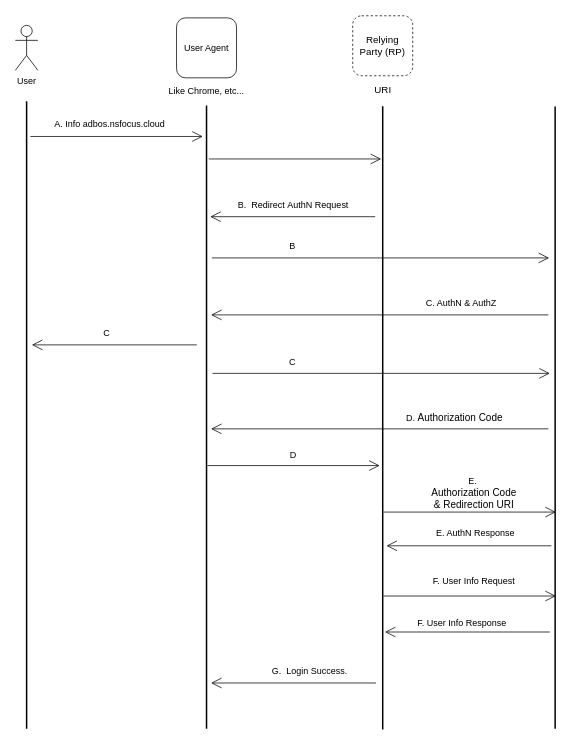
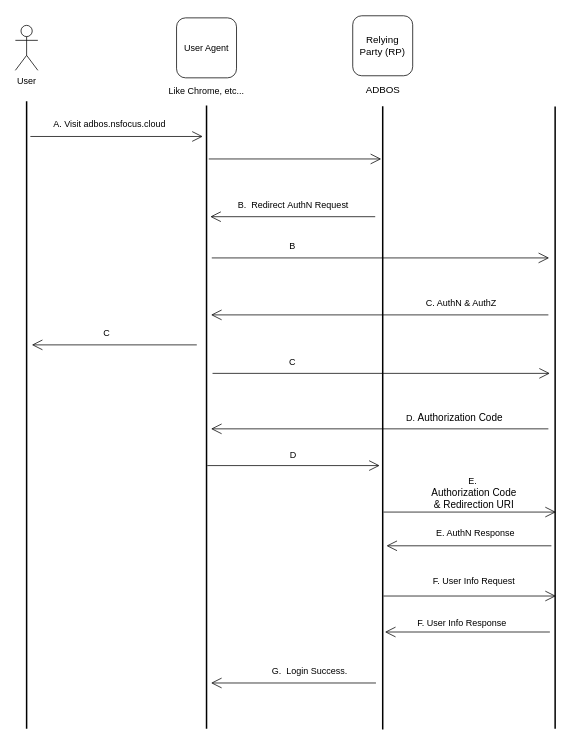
  <mxCell id="0" />
  <mxCell id="1" parent="0" />
  <mxCell id="2" value="" style="line;strokeWidth=2;direction=south;html=1;" vertex="1" parent="1"><mxGeometry x="30" y="134" width="10" height="837" as="geometry" /></mxCell>
  <mxCell id="3" value="User" style="shape=umlActor;verticalLabelPosition=bottom;verticalAlign=top;html=1;" vertex="1" parent="1"><mxGeometry x="20" y="32.78" width="30" height="60" as="geometry" /></mxCell>
  <mxCell id="4" value="" style="line;strokeWidth=2;direction=south;html=1;" vertex="1" parent="1"><mxGeometry x="735" y="141" width="10" height="830" as="geometry" /></mxCell>
  <mxCell id="5" value="" style="endArrow=open;endFill=1;endSize=12;html=1;rounded=0;" edge="1" parent="1"><mxGeometry width="160" relative="1" as="geometry"><mxPoint x="278" y="211" as="sourcePoint" /><mxPoint x="508" y="211" as="targetPoint" /></mxGeometry></mxCell>
  <mxCell id="6" value="" style="group" vertex="1" connectable="0" parent="1"><mxGeometry x="40" y="150" width="230" height="31" as="geometry" /></mxCell>
  <mxCell id="7" value="" style="endArrow=open;endFill=1;endSize=12;html=1;rounded=0;" edge="1" parent="6"><mxGeometry width="160" relative="1" as="geometry"><mxPoint y="31" as="sourcePoint" /><mxPoint x="230" y="31" as="targetPoint" /></mxGeometry></mxCell>
- <mxCell id="8" value="A. Info adbos.nsfocus.cloud" style="text;html=1;align=center;verticalAlign=middle;whiteSpace=wrap;rounded=0;" vertex="1" parent="6"><mxGeometry x="16" width="180" height="30" as="geometry" /></mxCell>
+ <mxCell id="8" value="A. Visit adbos.nsfocus.cloud" style="text;html=1;align=center;verticalAlign=middle;whiteSpace=wrap;rounded=0;" vertex="1" parent="6"><mxGeometry x="16" width="180" height="30" as="geometry" /></mxCell>
  <mxCell id="9" value="" style="endArrow=open;endFill=1;endSize=12;html=1;rounded=0;" edge="1" parent="1"><mxGeometry width="160" relative="1" as="geometry"><mxPoint x="500" y="288" as="sourcePoint" /><mxPoint x="280" y="288" as="targetPoint" /></mxGeometry></mxCell>
  <mxCell id="10" value="" style="endArrow=open;endFill=1;endSize=12;html=1;rounded=0;" edge="1" parent="1"><mxGeometry width="160" relative="1" as="geometry"><mxPoint x="282" y="343" as="sourcePoint" /><mxPoint x="732" y="343" as="targetPoint" /></mxGeometry></mxCell>
  <mxCell id="11" value="B" style="text;html=1;align=center;verticalAlign=middle;whiteSpace=wrap;rounded=0;" vertex="1" parent="1"><mxGeometry x="320" y="313" width="140" height="30" as="geometry" /></mxCell>
  <mxCell id="12" value="" style="endArrow=open;endFill=1;endSize=12;html=1;rounded=0;" edge="1" parent="1"><mxGeometry width="160" relative="1" as="geometry"><mxPoint x="731" y="419" as="sourcePoint" /><mxPoint x="281" y="419" as="targetPoint" /></mxGeometry></mxCell>
  <mxCell id="13" value="" style="endArrow=open;endFill=1;endSize=12;html=1;rounded=0;" edge="1" parent="1"><mxGeometry width="160" relative="1" as="geometry"><mxPoint x="262" y="459" as="sourcePoint" /><mxPoint x="42" y="459" as="targetPoint" /></mxGeometry></mxCell>
  <mxCell id="14" value="C" style="text;html=1;align=center;verticalAlign=middle;whiteSpace=wrap;rounded=0;" vertex="1" parent="1"><mxGeometry x="112" y="429" width="60" height="30" as="geometry" /></mxCell>
  <mxCell id="15" value="" style="endArrow=open;endFill=1;endSize=12;html=1;rounded=0;" edge="1" parent="1"><mxGeometry width="160" relative="1" as="geometry"><mxPoint x="283" y="497" as="sourcePoint" /><mxPoint x="733" y="497" as="targetPoint" /></mxGeometry></mxCell>
  <mxCell id="16" value="C" style="text;html=1;align=center;verticalAlign=middle;whiteSpace=wrap;rounded=0;" vertex="1" parent="1"><mxGeometry x="320" y="467" width="140" height="30" as="geometry" /></mxCell>
  <mxCell id="17" value="" style="endArrow=open;endFill=1;endSize=12;html=1;rounded=0;" edge="1" parent="1"><mxGeometry width="160" relative="1" as="geometry"><mxPoint x="731" y="571" as="sourcePoint" /><mxPoint x="281" y="571" as="targetPoint" /></mxGeometry></mxCell>
  <mxCell id="18" value="" style="endArrow=open;endFill=1;endSize=12;html=1;rounded=0;" edge="1" parent="1"><mxGeometry width="160" relative="1" as="geometry"><mxPoint x="276" y="620" as="sourcePoint" /><mxPoint x="506" y="620" as="targetPoint" /></mxGeometry></mxCell>
  <mxCell id="19" value="" style="endArrow=open;endFill=1;endSize=12;html=1;rounded=0;" edge="1" parent="1"><mxGeometry width="160" relative="1" as="geometry"><mxPoint x="511" y="794" as="sourcePoint" /><mxPoint x="741" y="794" as="targetPoint" /></mxGeometry></mxCell>
  <mxCell id="20" value="" style="endArrow=open;endFill=1;endSize=12;html=1;rounded=0;" edge="1" parent="1"><mxGeometry width="160" relative="1" as="geometry"><mxPoint x="735" y="727" as="sourcePoint" /><mxPoint x="515" y="727" as="targetPoint" /></mxGeometry></mxCell>
  <mxCell id="21" value="" style="endArrow=open;endFill=1;endSize=12;html=1;rounded=0;" edge="1" parent="1"><mxGeometry width="160" relative="1" as="geometry"><mxPoint x="511" y="682" as="sourcePoint" /><mxPoint x="741" y="682" as="targetPoint" /></mxGeometry></mxCell>
  <mxCell id="22" value="" style="endArrow=open;endFill=1;endSize=12;html=1;rounded=0;" edge="1" parent="1"><mxGeometry width="160" relative="1" as="geometry"><mxPoint x="733" y="842" as="sourcePoint" /><mxPoint x="513" y="842" as="targetPoint" /></mxGeometry></mxCell>
  <mxCell id="23" value="C. AuthN &amp;amp; AuthZ" style="text;html=1;align=center;verticalAlign=middle;whiteSpace=wrap;rounded=0;" vertex="1" parent="1"><mxGeometry x="545" y="389" width="140" height="30" as="geometry" /></mxCell>
  <mxCell id="24" value="D.&amp;nbsp;&lt;span style=&quot;font-size: 13.333px; text-align: start; background-color: transparent; color: light-dark(rgb(0, 0, 0), rgb(255, 255, 255));&quot;&gt;Authorization Code&lt;/span&gt;" style="text;html=1;align=center;verticalAlign=middle;whiteSpace=wrap;rounded=0;" vertex="1" parent="1"><mxGeometry x="536" y="541" width="140" height="30" as="geometry" /></mxCell>
  <mxCell id="25" value="D" style="text;html=1;align=center;verticalAlign=middle;whiteSpace=wrap;rounded=0;" vertex="1" parent="1"><mxGeometry x="361" y="591" width="60" height="30" as="geometry" /></mxCell>
  <mxCell id="26" value="E.&amp;nbsp;&lt;div&gt;&lt;span style=&quot;font-size: 13.333px; text-align: start; background-color: transparent; color: light-dark(rgb(0, 0, 0), rgb(255, 255, 255));&quot;&gt;Authorization Code &amp;amp;&amp;nbsp;&lt;/span&gt;&lt;span style=&quot;font-size: 13.333px; text-align: start; background-color: transparent; color: light-dark(rgb(0, 0, 0), rgb(255, 255, 255));&quot;&gt;Redirection URI&lt;/span&gt;&lt;/div&gt;" style="text;html=1;align=center;verticalAlign=middle;whiteSpace=wrap;rounded=0;" vertex="1" parent="1"><mxGeometry x="564" y="642" width="136" height="30" as="geometry" /></mxCell>
  <mxCell id="27" value="E. AuthN Response" style="text;html=1;align=center;verticalAlign=middle;whiteSpace=wrap;rounded=0;" vertex="1" parent="1"><mxGeometry x="564" y="696" width="140" height="30" as="geometry" /></mxCell>
  <mxCell id="28" value="F. User Info Request" style="text;html=1;align=center;verticalAlign=middle;whiteSpace=wrap;rounded=0;" vertex="1" parent="1"><mxGeometry x="567" y="760" width="130" height="30" as="geometry" /></mxCell>
  <mxCell id="29" value="F. User Info Response" style="text;html=1;align=center;verticalAlign=middle;whiteSpace=wrap;rounded=0;" vertex="1" parent="1"><mxGeometry x="551" y="815" width="130" height="30" as="geometry" /></mxCell>
  <mxCell id="30" value="" style="line;strokeWidth=2;direction=south;html=1;" vertex="1" parent="1"><mxGeometry x="505" y="140.571" width="10" height="831.429" as="geometry" /></mxCell>
- <mxCell id="31" value="&lt;span style=&quot;font-family: verdana, charcoal, helvetica, arial, sans-serif; font-size: small; text-align: start; background-color: rgb(255, 255, 255);&quot;&gt;Relying Party&amp;nbsp;&lt;/span&gt;&lt;span style=&quot;background-color: light-dark(rgb(255, 255, 255), rgb(18, 18, 18)); font-family: verdana, charcoal, helvetica, arial, sans-serif; font-size: small; text-align: start; color: light-dark(rgb(0, 0, 0), rgb(255, 255, 255));&quot;&gt;(RP)&lt;/span&gt;" style="whiteSpace=wrap;html=1;aspect=fixed;rounded=1;dashed=1;" vertex="1" parent="1"><mxGeometry x="470" y="20" width="80" height="80" as="geometry" /></mxCell>
- <mxCell id="32" value="&lt;span style=&quot;font-family: verdana, charcoal, helvetica, arial, sans-serif; font-size: small; text-align: start; text-wrap-mode: wrap; background-color: rgb(255, 255, 255);&quot;&gt;URI&lt;/span&gt;" style="text;html=1;align=center;verticalAlign=middle;resizable=0;points=[];autosize=1;strokeColor=none;fillColor=none;" vertex="1" parent="1"><mxGeometry x="475" y="102.779" width="70" height="30" as="geometry" /></mxCell>
+ <mxCell id="31" value="&lt;span style=&quot;font-family: verdana, charcoal, helvetica, arial, sans-serif; font-size: small; text-align: start; background-color: rgb(255, 255, 255);&quot;&gt;Relying Party&amp;nbsp;&lt;/span&gt;&lt;span style=&quot;background-color: light-dark(rgb(255, 255, 255), rgb(18, 18, 18)); font-family: verdana, charcoal, helvetica, arial, sans-serif; font-size: small; text-align: start; color: light-dark(rgb(0, 0, 0), rgb(255, 255, 255));&quot;&gt;(RP)&lt;/span&gt;" style="whiteSpace=wrap;html=1;aspect=fixed;rounded=1;" vertex="1" parent="1"><mxGeometry x="470" y="20" width="80" height="80" as="geometry" /></mxCell>
+ <mxCell id="32" value="&lt;span style=&quot;font-family: verdana, charcoal, helvetica, arial, sans-serif; font-size: small; text-align: start; text-wrap-mode: wrap; background-color: rgb(255, 255, 255);&quot;&gt;ADBOS&lt;/span&gt;" style="text;html=1;align=center;verticalAlign=middle;resizable=0;points=[];autosize=1;strokeColor=none;fillColor=none;" vertex="1" parent="1"><mxGeometry x="475" y="102.779" width="70" height="30" as="geometry" /></mxCell>
  <mxCell id="33" value="" style="line;strokeWidth=2;direction=south;html=1;" vertex="1" parent="1"><mxGeometry x="270" y="139.571" width="10" height="831.429" as="geometry" /></mxCell>
  <mxCell id="34" value="User Agent" style="whiteSpace=wrap;html=1;aspect=fixed;rounded=1;" vertex="1" parent="1"><mxGeometry x="235" y="22.78" width="80" height="80" as="geometry" /></mxCell>
  <mxCell id="35" value="Like Chrome, etc..." style="text;html=1;align=center;verticalAlign=middle;whiteSpace=wrap;rounded=0;" vertex="1" parent="1"><mxGeometry x="200" y="101.779" width="150" height="37.792" as="geometry" /></mxCell>
  <mxCell id="36" value="" style="endArrow=open;endFill=1;endSize=12;html=1;rounded=0;" edge="1" parent="1"><mxGeometry width="160" relative="1" as="geometry"><mxPoint x="501" y="910" as="sourcePoint" /><mxPoint x="281" y="910" as="targetPoint" /></mxGeometry></mxCell>
  <mxCell id="37" value="G.&amp;nbsp; Login Success." style="text;html=1;align=center;verticalAlign=middle;whiteSpace=wrap;rounded=0;" vertex="1" parent="1"><mxGeometry x="336" y="880" width="154" height="30" as="geometry" /></mxCell>
  <mxCell id="38" value="B.&amp;nbsp; Redirect&lt;span style=&quot;background-color: transparent; color: light-dark(rgb(0, 0, 0), rgb(255, 255, 255));&quot;&gt;&amp;nbsp;AuthN Request&lt;/span&gt;" style="text;html=1;align=center;verticalAlign=middle;whiteSpace=wrap;rounded=0;" vertex="1" parent="1"><mxGeometry x="305" y="258" width="172" height="30" as="geometry" /></mxCell>
